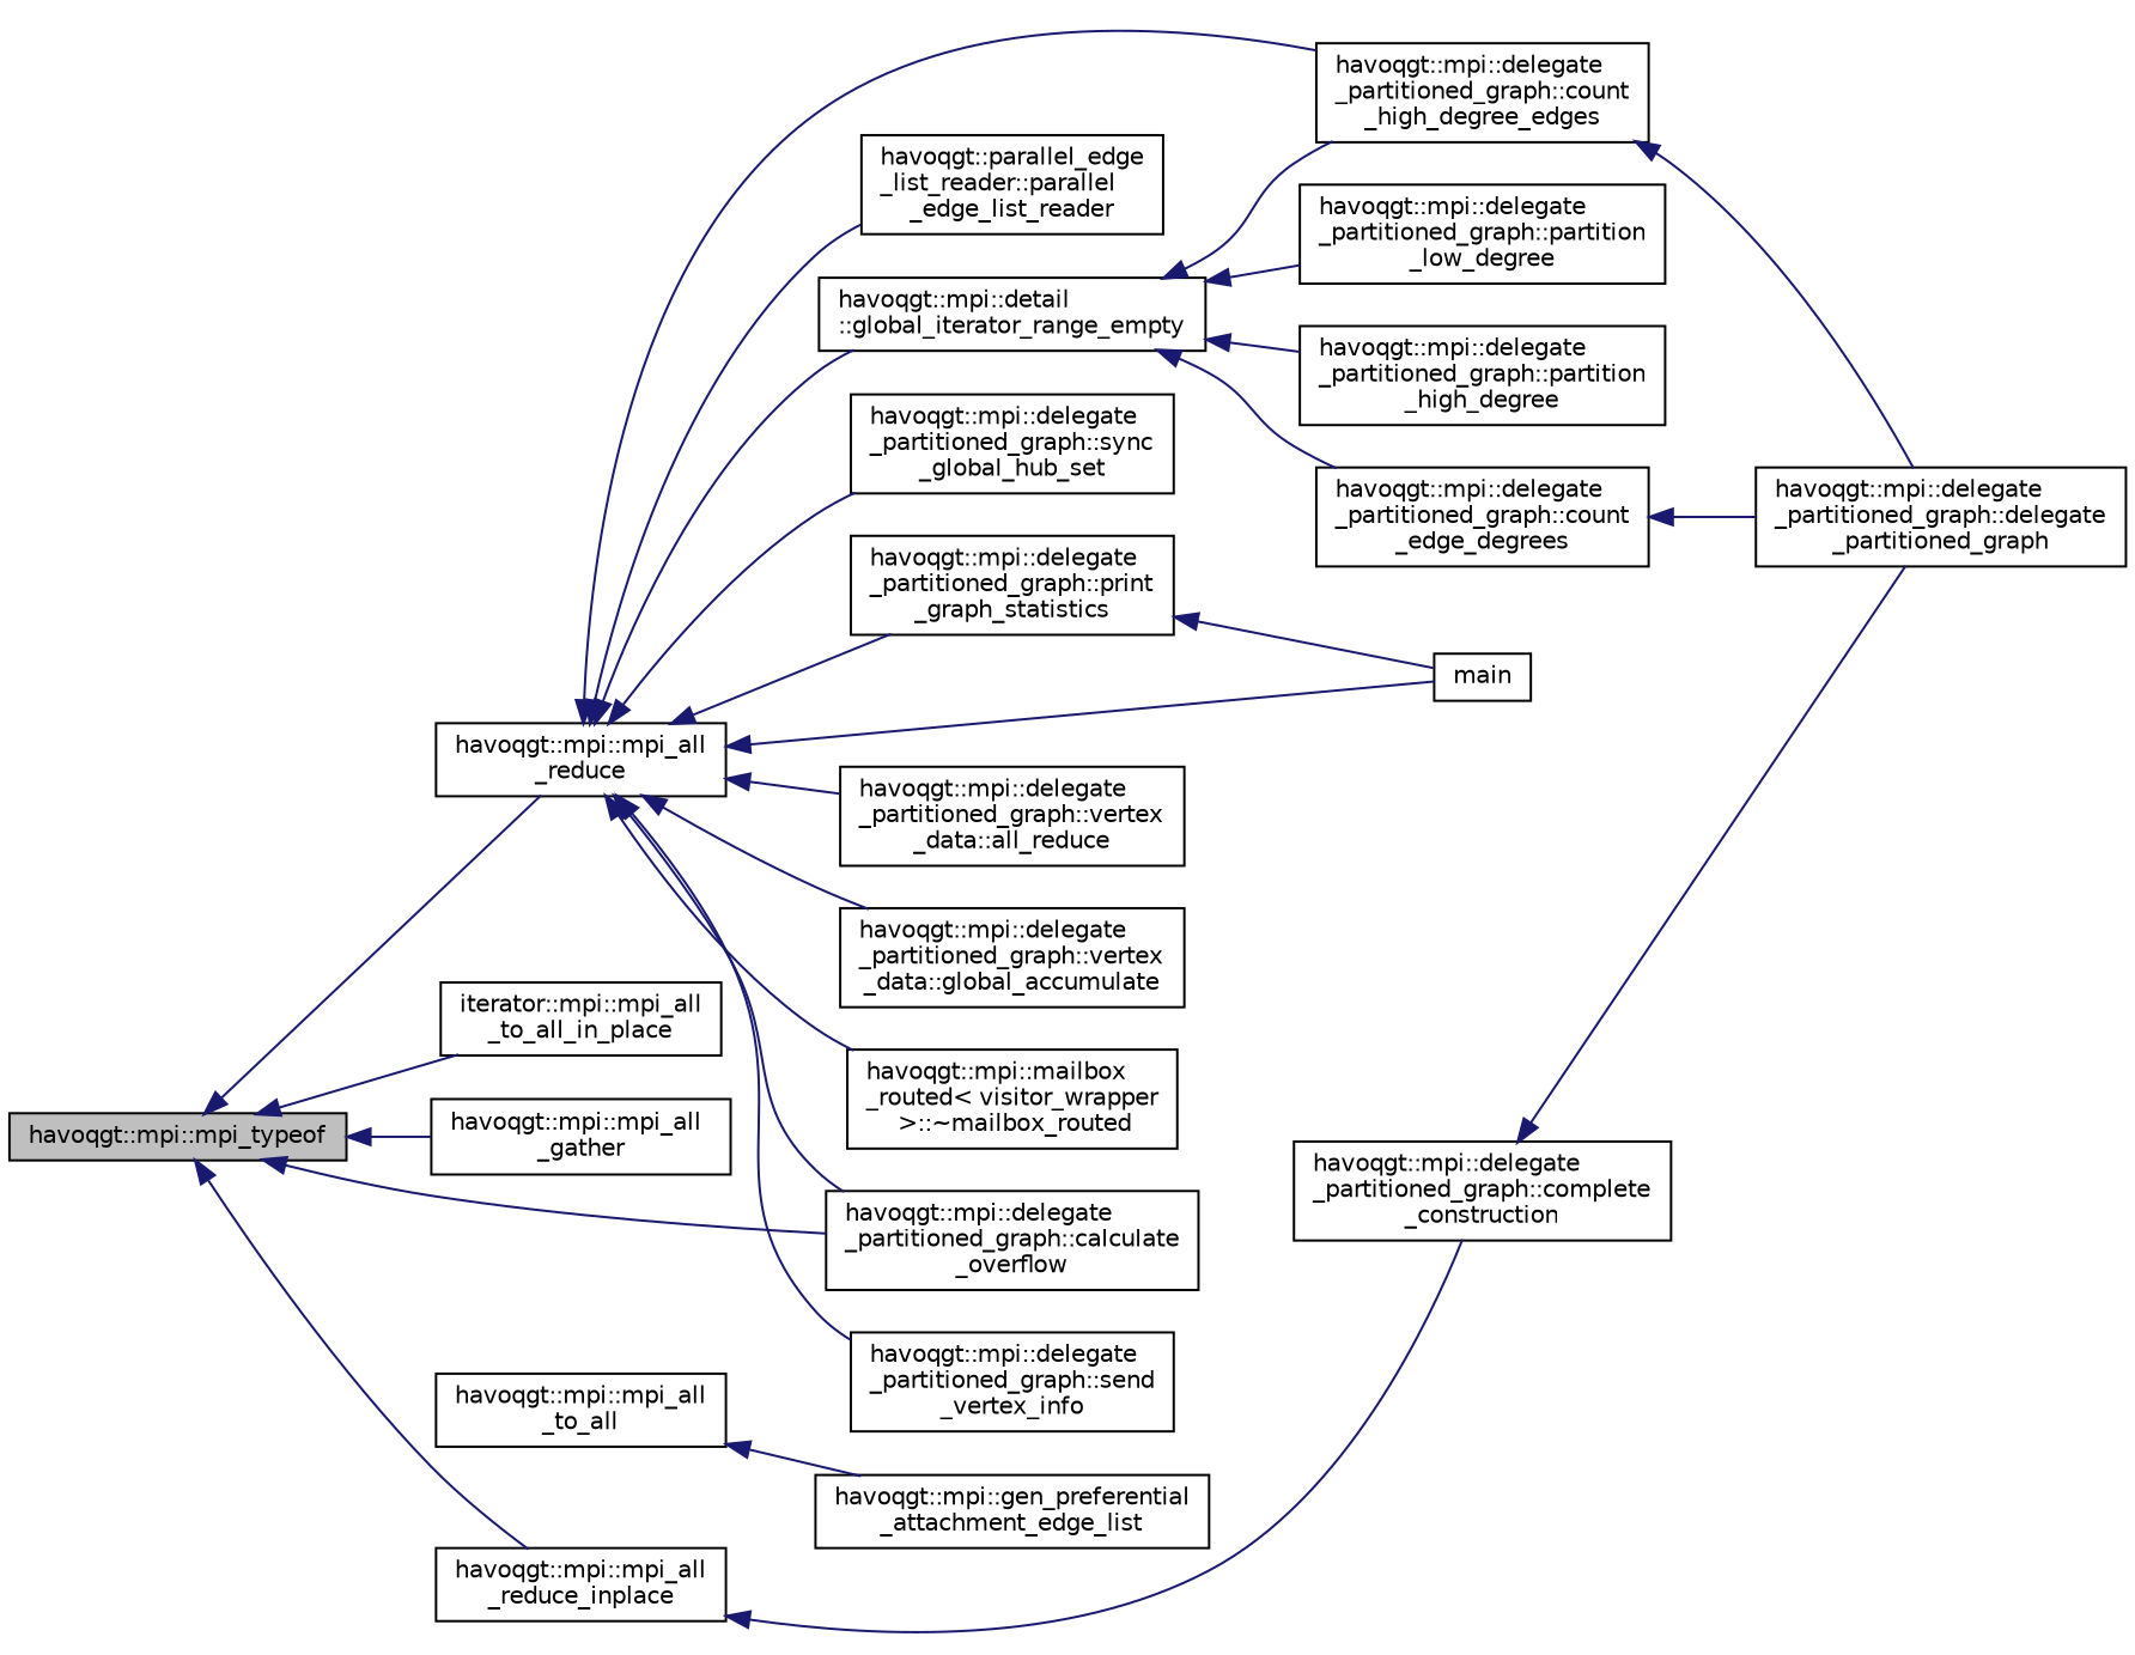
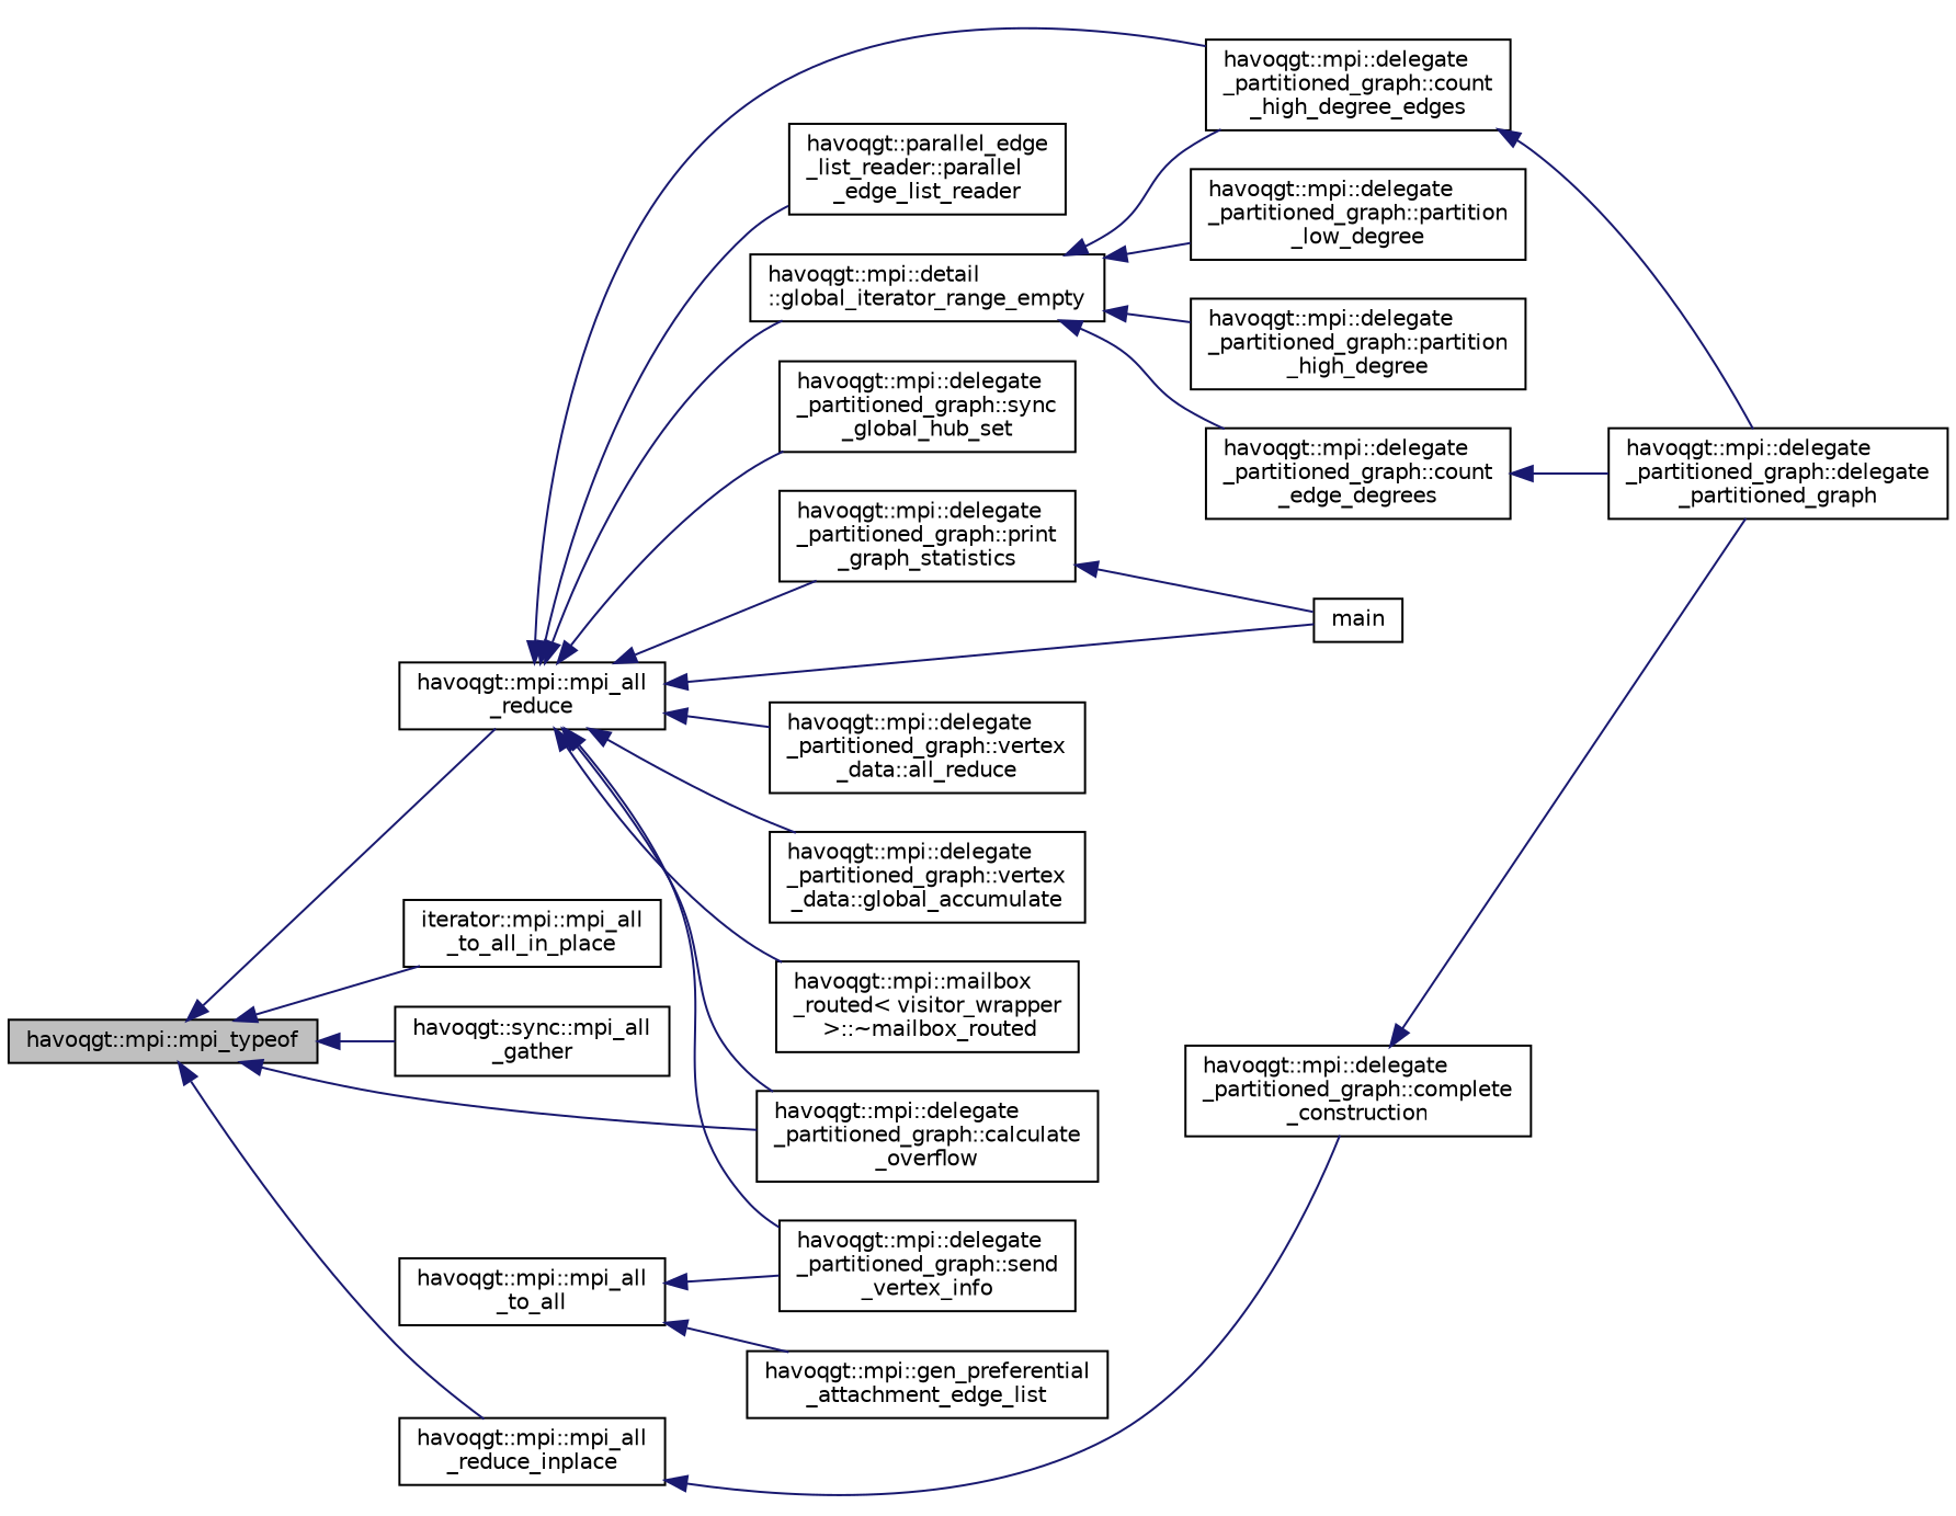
  digraph {
    rankdir=LR
    node [color=black fillcolor=white fontname=Helvetica fontsize=10 shape=record style=filled]
    edge [color=midnightblue dir=back fontname=Helvetica fontsize=10 labelfontname=Helvetica labelfontsize=10 style=solid]
    n1 [fillcolor=grey75 fontcolor=black height=0.2 label="havoqgt::mpi::mpi_typeof" width=0.4]
    n2 [height=0.2 label="havoqgt::mpi::delegate\l_partitioned_graph::calculate\l_overflow" width=0.4]
    n3 [height=0.2 label="havoqgt::mpi::mpi_all\l_reduce" width=0.4]
    n4 [height=0.2 label="havoqgt::mpi::mpi_all\l_reduce_inplace" width=0.4]
    n5 [height=0.2 label="iterator::mpi::mpi_all\l_to_all_in_place" width=0.4]
-   n6 [height=0.2 label="havoqgt::mpi::mpi_all\l_gather" width=0.4]
+   n6 [height=0.2 label="havoqgt::sync::mpi_all\l_gather" width=0.4]
    n7 [height=0.2 label="havoqgt::mpi::detail\l::global_iterator_range_empty" width=0.4]
    n8 [height=0.2 label="havoqgt::mpi::delegate\l_partitioned_graph::count\l_high_degree_edges" width=0.4]
    n9 [height=0.2 label="havoqgt::mpi::delegate\l_partitioned_graph::sync\l_global_hub_set" width=0.4]
    n10 [height=0.2 label="havoqgt::mpi::delegate\l_partitioned_graph::print\l_graph_statistics" width=0.4]
    n11 [height=0.2 label=main width=0.4]
    n12 [height=0.2 label="havoqgt::mpi::delegate\l_partitioned_graph::vertex\l_data::all_reduce" width=0.4]
    n13 [height=0.2 label="havoqgt::mpi::delegate\l_partitioned_graph::vertex\l_data::global_accumulate" width=0.4]
    n14 [height=0.2 label="havoqgt::mpi::mailbox\l_routed\< visitor_wrapper\l \>::~mailbox_routed" width=0.4]
    n15 [height=0.2 label="havoqgt::parallel_edge\l_list_reader::parallel\l_edge_list_reader" width=0.4]
    n16 [height=0.2 label="havoqgt::mpi::delegate\l_partitioned_graph::send\l_vertex_info" width=0.4]
    n17 [height=0.2 label="havoqgt::mpi::delegate\l_partitioned_graph::complete\l_construction" width=0.4]
    n18 [height=0.2 label="havoqgt::mpi::mpi_all\l_to_all" width=0.4]
    n19 [height=0.2 label="havoqgt::mpi::gen_preferential\l_attachment_edge_list" width=0.4]
    n20 [height=0.2 label="havoqgt::mpi::delegate\l_partitioned_graph::count\l_edge_degrees" width=0.4]
    n21 [height=0.2 label="havoqgt::mpi::delegate\l_partitioned_graph::partition\l_low_degree" width=0.4]
    n22 [height=0.2 label="havoqgt::mpi::delegate\l_partitioned_graph::partition\l_high_degree" width=0.4]
    n23 [height=0.2 label="havoqgt::mpi::delegate\l_partitioned_graph::delegate\l_partitioned_graph" width=0.4]
    n1 -> n2
    n1 -> n3
    n1 -> n4
    n1 -> n5
    n1 -> n6
    n3 -> n2
    n3 -> n7
    n3 -> n8
    n3 -> n9
    n3 -> n10
    n3 -> n11
    n3 -> n12
    n3 -> n13
    n3 -> n14
    n3 -> n15
    n3 -> n16
    n4 -> n17
    n7 -> n8
    n7 -> n20
    n7 -> n21
    n7 -> n22
    n8 -> n23
    n10 -> n11
    n17 -> n23
+   n18 -> n16
    n18 -> n19
    n20 -> n23
  }
